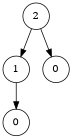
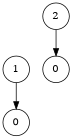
  digraph {
    node [shape=circle]
    n1 [label=1]
    n2 [label=0]
    n3 [label=2]
    n4 [label=0]
    subgraph sub_1 {
      rank=same
      n1
      n2
    }
    n1 -> n2 [style=invis]
    n1 -> n4
-   n3 -> n1
    n3 -> n2
  }
